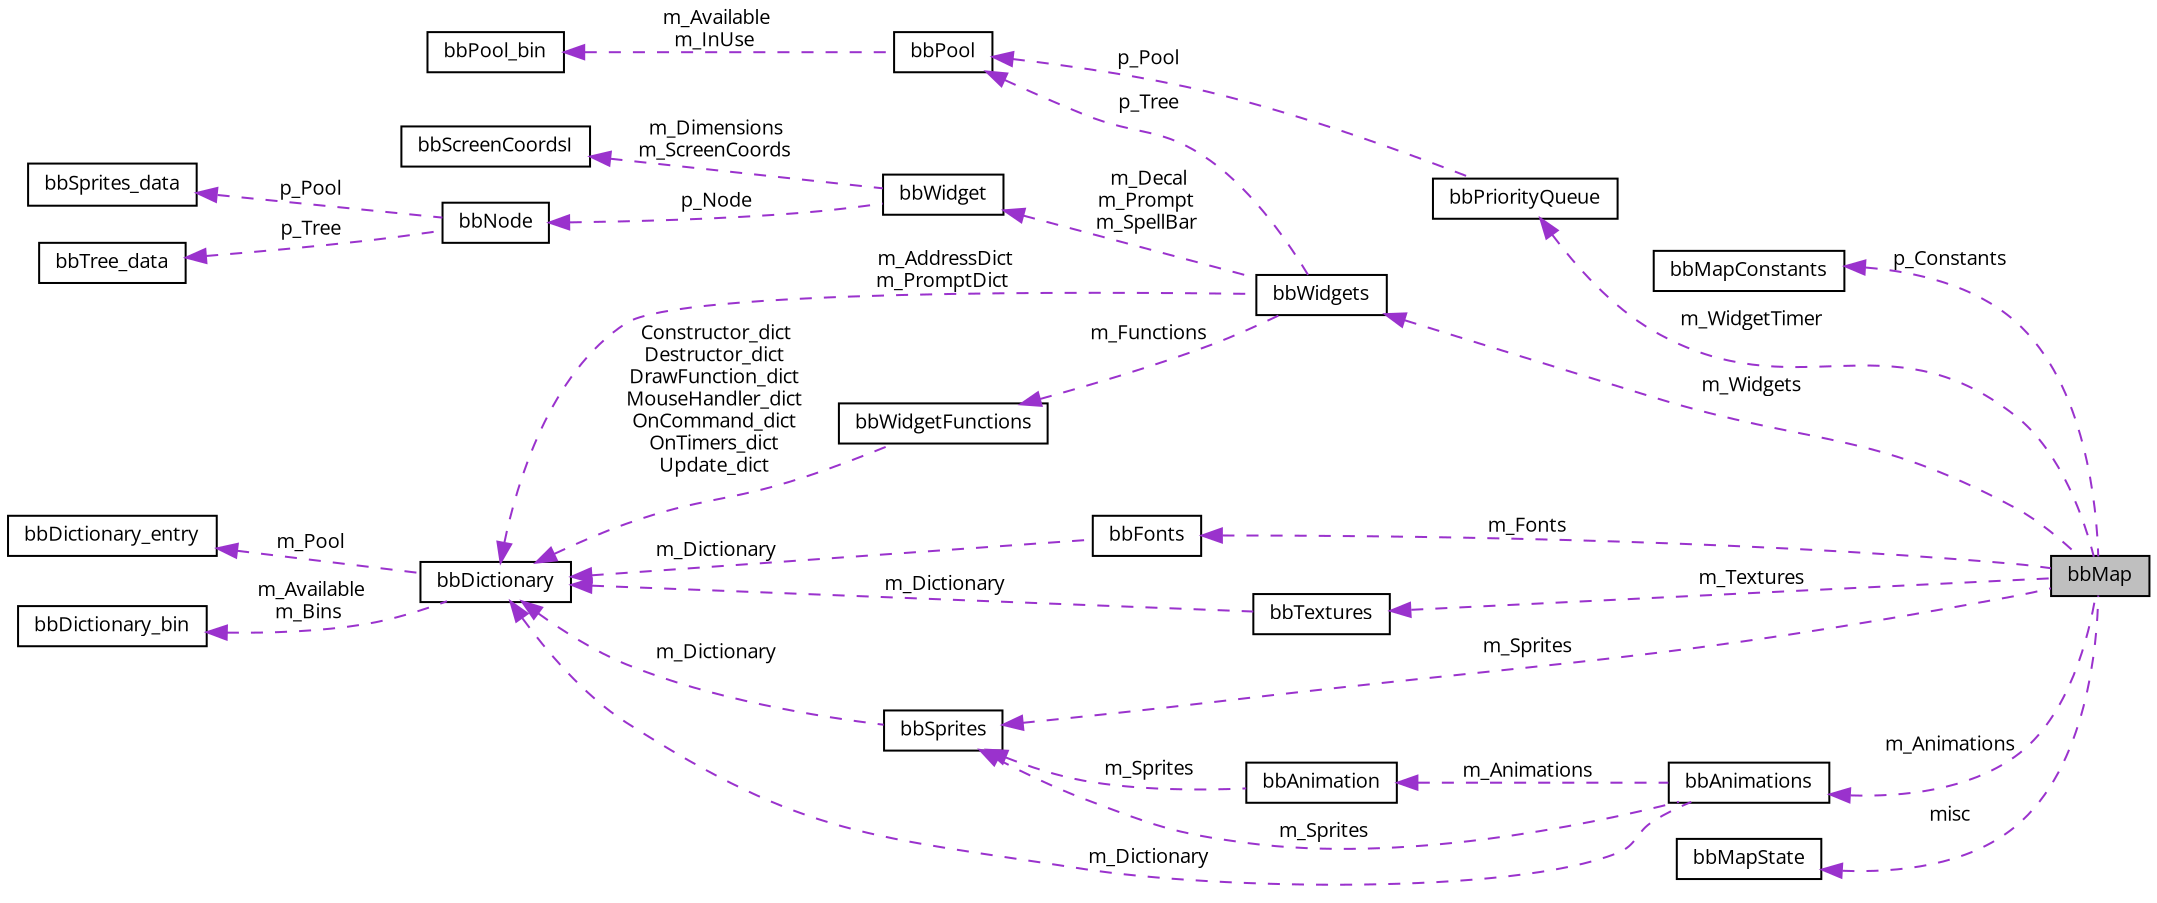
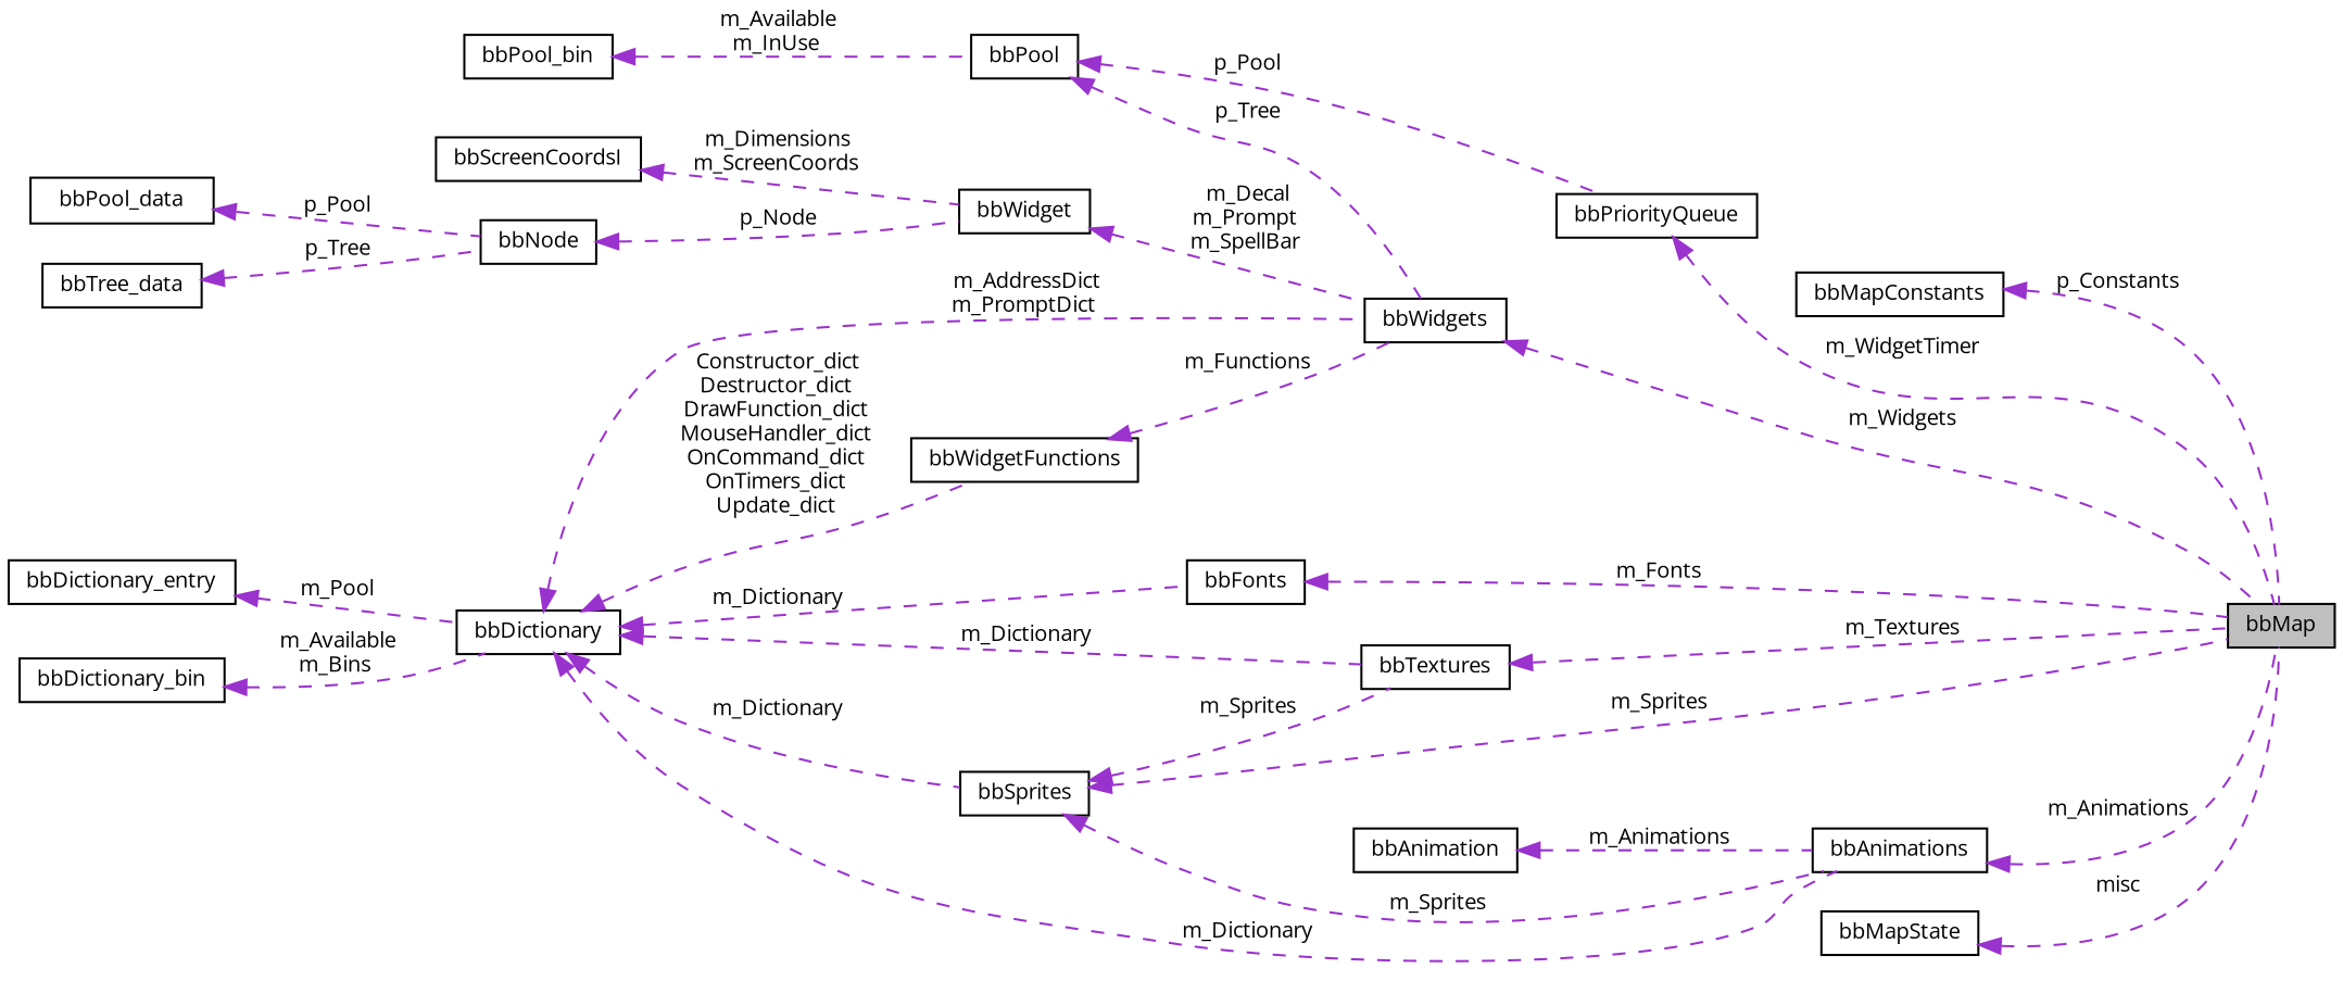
  digraph {
    fontname="Open Sans"
    rankdir=LR
    node [color=black fillcolor=white fontname="Open Sans" fontsize=10 shape=record style=filled]
    edge [color=darkorchid3 dir=back fontname="Open Sans" fontsize=10 labelfontname=Helvetica labelfontsize=10 style=dashed]
    n1 [fillcolor=grey75 fontcolor=black height=0.2 label=bbMap width=0.4]
    n2 [height=0.2 label=bbMapConstants width=0.4]
    n3 [height=0.2 label=bbTextures width=0.4]
    n4 [height=0.2 label=bbDictionary width=0.4]
    n5 [height=0.2 label=bbSprites width=0.4]
    n6 [height=0.2 label=bbAnimations width=0.4]
    n7 [height=0.2 label=bbFonts width=0.4]
    n8 [height=0.2 label=bbWidgets width=0.4]
    n9 [height=0.2 label=bbWidgetFunctions width=0.4]
    n10 [height=0.2 label=bbAnimation width=0.4]
    n11 [height=0.2 label=bbDictionary_entry width=0.4]
    n12 [height=0.2 label=bbDictionary_bin width=0.4]
    n13 [height=0.2 label=bbPool width=0.4]
    n14 [height=0.2 label=bbPriorityQueue width=0.4]
    n15 [height=0.2 label=bbPool_bin width=0.4]
    n16 [height=0.2 label=bbWidget width=0.4]
    n17 [height=0.2 label=bbNode width=0.4]
-   n18 [height=0.2 label=bbSprites_data width=0.4]
+   n18 [height=0.2 label=bbPool_data width=0.4]
    n19 [height=0.2 label=bbTree_data width=0.4]
    n20 [height=0.2 label=bbScreenCoordsI width=0.4]
    n21 [height=0.2 label=bbMapState width=0.4]
    n2 -> n1 [label=" p_Constants"]
    n3 -> n1 [label=" m_Textures"]
    n4 -> n3 [label=" m_Dictionary"]
    n4 -> n5 [label=" m_Dictionary"]
    n4 -> n6 [label=" m_Dictionary"]
    n4 -> n7 [label=" m_Dictionary"]
    n4 -> n8 [label=" m_AddressDict\nm_PromptDict"]
    n4 -> n9 [label=" Constructor_dict\nDestructor_dict\nDrawFunction_dict\nMouseHandler_dict\nOnCommand_dict\nOnTimers_dict\nUpdate_dict"]
    n5 -> n1 [label=" m_Sprites"]
    n5 -> n6 [label=" m_Sprites"]
-   n5 -> n10 [label=" m_Sprites"]
+   n5 -> n3 [label=" m_Sprites"]
    n6 -> n1 [label=" m_Animations"]
    n7 -> n1 [label=" m_Fonts"]
    n8 -> n1 [label=" m_Widgets"]
    n9 -> n8 [label=" m_Functions"]
    n10 -> n6 [label=" m_Animations"]
    n11 -> n4 [label=" m_Pool"]
    n12 -> n4 [label=" m_Available\nm_Bins"]
    n13 -> n8 [label=" p_Tree"]
    n13 -> n14 [label=" p_Pool"]
    n14 -> n1 [label=" m_WidgetTimer"]
    n15 -> n13 [label=" m_Available\nm_InUse"]
    n16 -> n8 [label=" m_Decal\nm_Prompt\nm_SpellBar"]
    n17 -> n16 [label=" p_Node"]
    n18 -> n17 [label=" p_Pool"]
    n19 -> n17 [label=" p_Tree"]
    n20 -> n16 [label=" m_Dimensions\nm_ScreenCoords"]
    n21 -> n1 [label=" misc"]
  }
